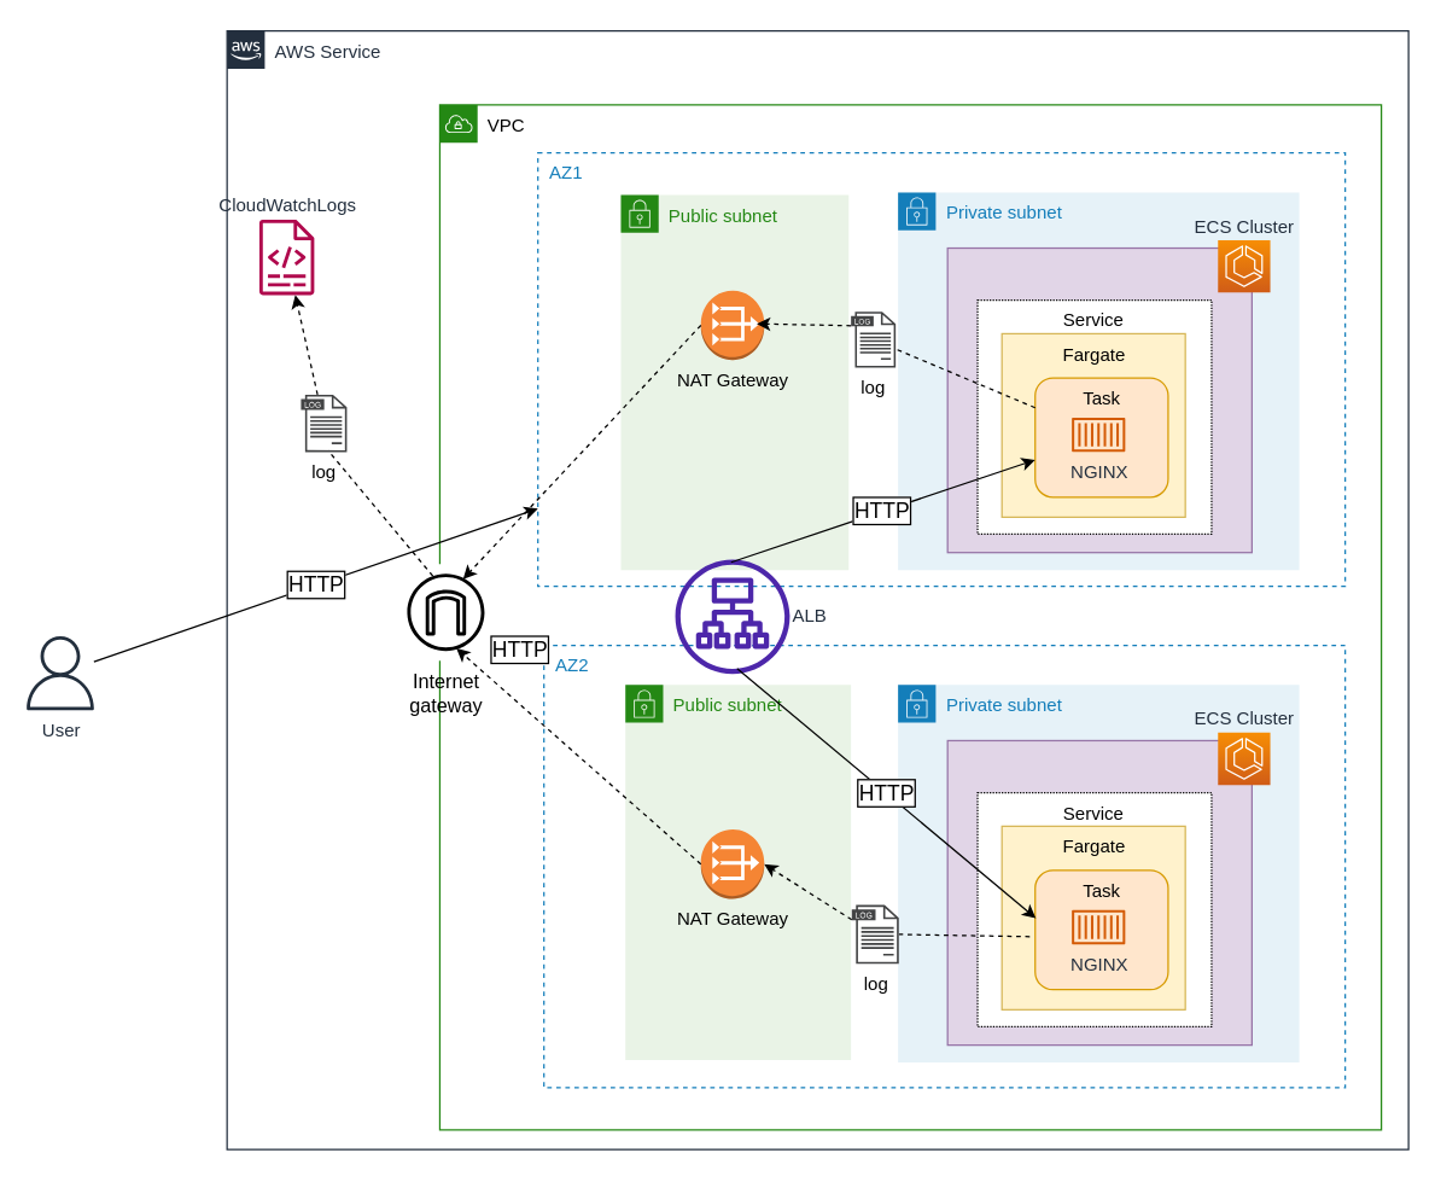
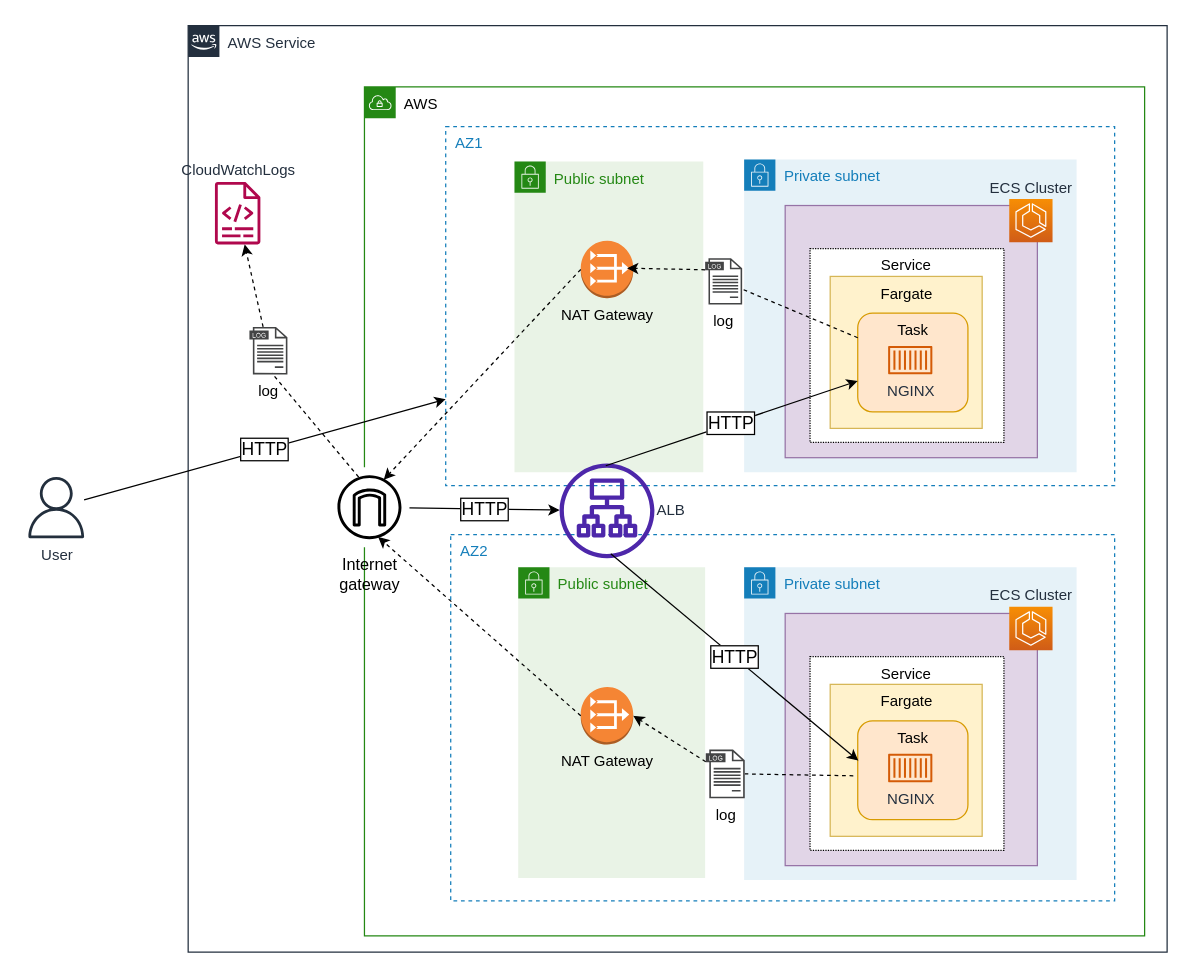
  <mxCell id="0" />
  <mxCell id="1" parent="0" />
  <mxCell id="2" value="  AZ1" style="fillColor=none;strokeColor=#147EBA;dashed=1;verticalAlign=top;fontStyle=0;fontColor=#147EBA;container=0;align=left;" parent="1" vertex="1"><mxGeometry x="356" y="100.72" width="535.03" height="287.28" as="geometry" /></mxCell>
  <mxCell id="3" value="Public subnet" style="points=[[0,0],[0.25,0],[0.5,0],[0.75,0],[1,0],[1,0.25],[1,0.5],[1,0.75],[1,1],[0.75,1],[0.5,1],[0.25,1],[0,1],[0,0.75],[0,0.5],[0,0.25]];outlineConnect=0;gradientColor=none;html=1;whiteSpace=wrap;fontSize=12;fontStyle=0;container=0;pointerEvents=0;collapsible=0;recursiveResize=0;shape=mxgraph.aws4.group;grIcon=mxgraph.aws4.group_security_group;grStroke=0;strokeColor=#248814;fillColor=#E9F3E6;verticalAlign=top;align=left;spacingLeft=30;fontColor=#248814;dashed=0;" parent="1" vertex="1"><mxGeometry x="411" y="128.68" width="151" height="248.44" as="geometry" /></mxCell>
  <mxCell id="4" value="Private subnet" style="points=[[0,0],[0.25,0],[0.5,0],[0.75,0],[1,0],[1,0.25],[1,0.5],[1,0.75],[1,1],[0.75,1],[0.5,1],[0.25,1],[0,1],[0,0.75],[0,0.5],[0,0.25]];outlineConnect=0;gradientColor=none;html=1;whiteSpace=wrap;fontSize=12;fontStyle=0;container=0;pointerEvents=0;collapsible=0;recursiveResize=0;shape=mxgraph.aws4.group;grIcon=mxgraph.aws4.group_security_group;grStroke=0;strokeColor=#147EBA;fillColor=#E6F2F8;verticalAlign=top;align=left;spacingLeft=30;fontColor=#147EBA;dashed=0;" parent="1" vertex="1"><mxGeometry x="594.693" y="453.28" width="265.919" height="250.119" as="geometry" /></mxCell>
  <mxCell id="5" value="" style="whiteSpace=wrap;html=1;aspect=fixed;fillColor=#e1d5e7;strokeColor=#9673a6;fillStyle=auto;rounded=0;container=0;" parent="1" vertex="1"><mxGeometry x="627.507" y="490.14" width="201.705" height="201.705" as="geometry" /></mxCell>
  <mxCell id="6" value="Service" style="whiteSpace=wrap;html=1;aspect=fixed;rounded=0;fillStyle=auto;verticalAlign=top;dashed=1;dashPattern=1 1;container=0;" parent="1" vertex="1"><mxGeometry x="647.397" y="524.595" width="155.077" height="155.077" as="geometry" /></mxCell>
  <mxCell id="7" value="Fargate" style="whiteSpace=wrap;html=1;aspect=fixed;fillColor=#fff2cc;strokeColor=#d6b656;fillStyle=auto;rounded=0;verticalAlign=top;container=0;" parent="1" vertex="1"><mxGeometry x="663.517" y="546.846" width="121.554" height="121.554" as="geometry" /></mxCell>
  <mxCell id="8" value="Task" style="rounded=1;whiteSpace=wrap;html=1;fillColor=#ffe6cc;strokeColor=#d79b00;verticalAlign=top;container=0;" parent="1" vertex="1"><mxGeometry x="685.547" y="576.143" width="88.132" height="78.985" as="geometry" /></mxCell>
  <mxCell id="9" value="NGINX" style="sketch=0;outlineConnect=0;fontColor=#232F3E;gradientColor=none;fillColor=#D45B07;strokeColor=none;dashed=0;verticalLabelPosition=bottom;verticalAlign=top;align=center;html=1;fontSize=12;fontStyle=0;aspect=fixed;pointerEvents=1;shape=mxgraph.aws4.container_1;container=0;" parent="1" vertex="1"><mxGeometry x="709.861" y="602.37" width="35.361" height="22.837" as="geometry" /></mxCell>
  <mxCell id="10" value="ECS Cluster" style="sketch=0;points=[[0,0,0],[0.25,0,0],[0.5,0,0],[0.75,0,0],[1,0,0],[0,1,0],[0.25,1,0],[0.5,1,0],[0.75,1,0],[1,1,0],[0,0.25,0],[0,0.5,0],[0,0.75,0],[1,0.25,0],[1,0.5,0],[1,0.75,0]];outlineConnect=0;fontColor=#232F3E;gradientColor=#F78E04;gradientDirection=north;fillColor=#D05C17;strokeColor=#ffffff;dashed=0;verticalLabelPosition=top;verticalAlign=bottom;align=center;html=1;fontSize=12;fontStyle=0;aspect=fixed;shape=mxgraph.aws4.resourceIcon;resIcon=mxgraph.aws4.ecs;labelPosition=center;container=0;" parent="1" vertex="1"><mxGeometry x="806.733" y="484.874" width="34.624" height="34.624" as="geometry" /></mxCell>
  <mxCell id="11" value="  AZ2" style="fillColor=none;strokeColor=#147EBA;dashed=1;verticalAlign=top;fontStyle=0;fontColor=#147EBA;container=0;align=left;" parent="1" vertex="1"><mxGeometry x="360" y="427" width="531.03" height="293.12" as="geometry" /></mxCell>
  <mxCell id="12" value="Private subnet" style="points=[[0,0],[0.25,0],[0.5,0],[0.75,0],[1,0],[1,0.25],[1,0.5],[1,0.75],[1,1],[0.75,1],[0.5,1],[0.25,1],[0,1],[0,0.75],[0,0.5],[0,0.25]];outlineConnect=0;gradientColor=none;html=1;whiteSpace=wrap;fontSize=12;fontStyle=0;container=0;pointerEvents=0;collapsible=0;recursiveResize=0;shape=mxgraph.aws4.group;grIcon=mxgraph.aws4.group_security_group;grStroke=0;strokeColor=#147EBA;fillColor=#E6F2F8;verticalAlign=top;align=left;spacingLeft=30;fontColor=#147EBA;dashed=0;" parent="1" vertex="1"><mxGeometry x="594.693" y="127" width="265.919" height="250.119" as="geometry" /></mxCell>
  <mxCell id="13" value="" style="whiteSpace=wrap;html=1;aspect=fixed;fillColor=#e1d5e7;strokeColor=#9673a6;fillStyle=auto;rounded=0;container=0;" parent="1" vertex="1"><mxGeometry x="627.507" y="163.86" width="201.705" height="201.705" as="geometry" /></mxCell>
  <mxCell id="14" value="Service" style="whiteSpace=wrap;html=1;aspect=fixed;rounded=0;fillStyle=auto;verticalAlign=top;dashed=1;dashPattern=1 1;container=0;" parent="1" vertex="1"><mxGeometry x="647.397" y="198.315" width="155.077" height="155.077" as="geometry" /></mxCell>
  <mxCell id="15" value="Fargate" style="whiteSpace=wrap;html=1;aspect=fixed;fillColor=#fff2cc;strokeColor=#d6b656;fillStyle=auto;rounded=0;verticalAlign=top;container=0;" parent="1" vertex="1"><mxGeometry x="663.517" y="220.566" width="121.554" height="121.554" as="geometry" /></mxCell>
  <mxCell id="16" value="Task" style="rounded=1;whiteSpace=wrap;html=1;fillColor=#ffe6cc;strokeColor=#d79b00;verticalAlign=top;container=0;" parent="1" vertex="1"><mxGeometry x="685.547" y="249.863" width="88.132" height="78.985" as="geometry" /></mxCell>
  <mxCell id="17" value="NGINX" style="sketch=0;outlineConnect=0;fontColor=#232F3E;gradientColor=none;fillColor=#D45B07;strokeColor=none;dashed=0;verticalLabelPosition=bottom;verticalAlign=top;align=center;html=1;fontSize=12;fontStyle=0;aspect=fixed;pointerEvents=1;shape=mxgraph.aws4.container_1;container=0;" parent="1" vertex="1"><mxGeometry x="709.861" y="276.09" width="35.361" height="22.837" as="geometry" /></mxCell>
  <mxCell id="18" value="ECS Cluster" style="sketch=0;points=[[0,0,0],[0.25,0,0],[0.5,0,0],[0.75,0,0],[1,0,0],[0,1,0],[0.25,1,0],[0.5,1,0],[0.75,1,0],[1,1,0],[0,0.25,0],[0,0.5,0],[0,0.75,0],[1,0.25,0],[1,0.5,0],[1,0.75,0]];outlineConnect=0;fontColor=#232F3E;gradientColor=#F78E04;gradientDirection=north;fillColor=#D05C17;strokeColor=#ffffff;dashed=0;verticalLabelPosition=top;verticalAlign=bottom;align=center;html=1;fontSize=12;fontStyle=0;aspect=fixed;shape=mxgraph.aws4.resourceIcon;resIcon=mxgraph.aws4.ecs;labelPosition=center;container=0;" parent="1" vertex="1"><mxGeometry x="806.733" y="158.594" width="34.624" height="34.624" as="geometry" /></mxCell>
  <mxCell id="19" value="Public subnet" style="points=[[0,0],[0.25,0],[0.5,0],[0.75,0],[1,0],[1,0.25],[1,0.5],[1,0.75],[1,1],[0.75,1],[0.5,1],[0.25,1],[0,1],[0,0.75],[0,0.5],[0,0.25]];outlineConnect=0;gradientColor=none;html=1;whiteSpace=wrap;fontSize=12;fontStyle=0;container=0;pointerEvents=0;collapsible=0;recursiveResize=0;shape=mxgraph.aws4.group;grIcon=mxgraph.aws4.group_security_group;grStroke=0;strokeColor=#248814;fillColor=#E9F3E6;verticalAlign=top;align=left;spacingLeft=30;fontColor=#248814;dashed=0;" parent="1" vertex="1"><mxGeometry x="414" y="453.28" width="149.5" height="248.44" as="geometry" /></mxCell>
- <mxCell id="20" value="User" style="sketch=0;outlineConnect=0;fontColor=#232F3E;gradientColor=none;fillColor=#232F3D;strokeColor=none;dashed=0;verticalLabelPosition=bottom;verticalAlign=top;align=center;html=1;fontSize=12;fontStyle=0;aspect=fixed;pointerEvents=1;shape=mxgraph.aws4.user;rounded=0;dashPattern=1 1;fillStyle=auto;" parent="1" vertex="1"><mxGeometry x="15" y="421" width="49" height="49" as="geometry" /></mxCell>
+ <mxCell id="20" value="User" style="sketch=0;outlineConnect=0;fontColor=#232F3E;gradientColor=none;fillColor=#232F3D;strokeColor=none;dashed=0;verticalLabelPosition=bottom;verticalAlign=top;align=center;html=1;fontSize=12;fontStyle=0;aspect=fixed;pointerEvents=1;shape=mxgraph.aws4.user;rounded=0;dashPattern=1 1;fillStyle=auto;" parent="1" vertex="1"><mxGeometry x="20" y="381" width="49" height="49" as="geometry" /></mxCell>
  <mxCell id="21" value="AWS Service" style="points=[[0,0],[0.25,0],[0.5,0],[0.75,0],[1,0],[1,0.25],[1,0.5],[1,0.75],[1,1],[0.75,1],[0.5,1],[0.25,1],[0,1],[0,0.75],[0,0.5],[0,0.25]];outlineConnect=0;gradientColor=none;html=1;whiteSpace=wrap;fontSize=12;fontStyle=0;container=1;pointerEvents=0;collapsible=0;recursiveResize=0;shape=mxgraph.aws4.group;grIcon=mxgraph.aws4.group_aws_cloud_alt;strokeColor=#232F3E;fillColor=none;verticalAlign=top;align=left;spacingLeft=30;fontColor=#232F3E;dashed=0;rounded=0;dashPattern=1 1;fillStyle=auto;" parent="1" vertex="1"><mxGeometry x="150" y="20" width="783" height="741" as="geometry" /></mxCell>
- <mxCell id="22" value="&lt;font style=&quot;&quot; color=&quot;#000000&quot;&gt;VPC&lt;/font&gt;" style="points=[[0,0],[0.25,0],[0.5,0],[0.75,0],[1,0],[1,0.25],[1,0.5],[1,0.75],[1,1],[0.75,1],[0.5,1],[0.25,1],[0,1],[0,0.75],[0,0.5],[0,0.25]];outlineConnect=0;gradientColor=none;html=1;whiteSpace=wrap;fontSize=12;fontStyle=0;container=1;pointerEvents=0;collapsible=0;recursiveResize=0;shape=mxgraph.aws4.group;grIcon=mxgraph.aws4.group_vpc;strokeColor=#248814;fillColor=none;verticalAlign=top;align=left;spacingLeft=30;fontColor=#AAB7B8;dashed=0;rounded=0;dashPattern=1 1;fillStyle=auto;" parent="21" vertex="1"><mxGeometry x="141" y="49" width="624" height="679" as="geometry" /></mxCell>
+ <mxCell id="22" value="&lt;font style=&quot;&quot; color=&quot;#000000&quot;&gt;AWS&lt;/font&gt;" style="points=[[0,0],[0.25,0],[0.5,0],[0.75,0],[1,0],[1,0.25],[1,0.5],[1,0.75],[1,1],[0.75,1],[0.5,1],[0.25,1],[0,1],[0,0.75],[0,0.5],[0,0.25]];outlineConnect=0;gradientColor=none;html=1;whiteSpace=wrap;fontSize=12;fontStyle=0;container=1;pointerEvents=0;collapsible=0;recursiveResize=0;shape=mxgraph.aws4.group;grIcon=mxgraph.aws4.group_vpc;strokeColor=#248814;fillColor=none;verticalAlign=top;align=left;spacingLeft=30;fontColor=#AAB7B8;dashed=0;rounded=0;dashPattern=1 1;fillStyle=auto;" parent="21" vertex="1"><mxGeometry x="141" y="49" width="624" height="679" as="geometry" /></mxCell>
  <mxCell id="23" value="ALB" style="sketch=0;outlineConnect=0;fontColor=#232F3E;gradientColor=none;fillColor=#4D27AA;strokeColor=none;dashed=0;verticalLabelPosition=middle;verticalAlign=middle;align=left;html=1;fontSize=12;fontStyle=0;aspect=fixed;pointerEvents=1;shape=mxgraph.aws4.application_load_balancer;rounded=0;dashPattern=1 1;fillStyle=auto;labelPosition=right;" parent="22" vertex="1"><mxGeometry x="156.06" y="301.12" width="75.88" height="75.88" as="geometry" /></mxCell>
  <mxCell id="24" value="Internet&#10;gateway" style="sketch=0;outlineConnect=0;dashed=0;verticalLabelPosition=bottom;verticalAlign=top;align=center;html=1;fontSize=13;fontStyle=0;aspect=fixed;shape=mxgraph.aws4.resourceIcon;resIcon=mxgraph.aws4.internet_gateway;rounded=0;dashPattern=1 1;fillStyle=auto;" parent="22" vertex="1"><mxGeometry x="-28" y="304.12" width="64" height="64" as="geometry" /></mxCell>
  <mxCell id="25" value="NAT Gateway" style="outlineConnect=0;dashed=0;verticalLabelPosition=bottom;verticalAlign=top;align=center;html=1;shape=mxgraph.aws3.vpc_nat_gateway;fillColor=#F58534;gradientColor=none;fontColor=#000000;container=0;" parent="22" vertex="1"><mxGeometry x="173" y="123" width="42" height="46" as="geometry" /></mxCell>
- <mxCell id="26" value="HTTP" style="endArrow=classic;html=1;fontColor=#000000;fontSize=14;labelBorderColor=default;" parent="22" source="24" target="11" edge="1"><mxGeometry relative="1" as="geometry"><mxPoint x="41.003" y="337.048" as="sourcePoint" /><mxPoint x="237.23" y="335.184" as="targetPoint" /></mxGeometry></mxCell>
+ <mxCell id="26" value="HTTP" style="endArrow=classic;html=1;fontColor=#000000;fontSize=14;labelBorderColor=default;" parent="22" source="24" target="23" edge="1"><mxGeometry relative="1" as="geometry"><mxPoint x="41.003" y="337.048" as="sourcePoint" /><mxPoint x="237.23" y="335.184" as="targetPoint" /></mxGeometry></mxCell>
  <mxCell id="27" value="HTTP" style="endArrow=classic;html=1;fontColor=#000000;fontSize=14;exitX=0.487;exitY=0.025;exitDx=0;exitDy=0;exitPerimeter=0;entryX=0.614;entryY=0.617;entryDx=0;entryDy=0;entryPerimeter=0;labelBorderColor=default;" parent="22" target="11" edge="1"><mxGeometry relative="1" as="geometry"><mxPoint x="197.004" y="373.418" as="sourcePoint" /><mxPoint x="398.537" y="305.587" as="targetPoint" /></mxGeometry></mxCell>
  <mxCell id="28" value="" style="endArrow=classic;html=1;fontColor=#000000;fontSize=14;exitX=0;exitY=0.5;exitDx=0;exitDy=0;dashed=1;exitPerimeter=0;" parent="22" source="25" edge="1"><mxGeometry relative="1" as="geometry"><mxPoint x="156" y="156" as="sourcePoint" /><mxPoint x="15.445" y="314.12" as="targetPoint" /></mxGeometry></mxCell>
  <mxCell id="29" value="NAT Gateway" style="outlineConnect=0;dashed=0;verticalLabelPosition=bottom;verticalAlign=top;align=center;html=1;shape=mxgraph.aws3.vpc_nat_gateway;fillColor=#F58534;gradientColor=none;fontColor=#000000;container=0;" vertex="1" parent="22"><mxGeometry x="173" y="480" width="42" height="46" as="geometry" /></mxCell>
  <mxCell id="30" value="" style="endArrow=classic;html=1;fontColor=#000000;fontSize=14;exitX=0;exitY=0.25;exitDx=0;exitDy=0;dashed=1;entryX=1;entryY=0.5;entryDx=0;entryDy=0;entryPerimeter=0;startArrow=none;" edge="1" parent="22" source="33" target="29"><mxGeometry relative="1" as="geometry"><mxPoint x="394.547" y="560.609" as="sourcePoint" /><mxPoint x="210" y="505" as="targetPoint" /></mxGeometry></mxCell>
  <mxCell id="31" value="" style="endArrow=classic;html=1;fontColor=#000000;fontSize=14;exitX=0;exitY=0.5;exitDx=0;exitDy=0;dashed=1;exitPerimeter=0;" edge="1" parent="22" source="29"><mxGeometry relative="1" as="geometry"><mxPoint x="148.997" y="496.609" as="sourcePoint" /><mxPoint x="11" y="360" as="targetPoint" /></mxGeometry></mxCell>
  <mxCell id="32" value="" style="endArrow=none;html=1;fontColor=#000000;fontSize=14;dashed=1;entryX=1;entryY=0.5;entryDx=0;entryDy=0;entryPerimeter=0;" edge="1" parent="22" target="33"><mxGeometry relative="1" as="geometry"><mxPoint x="391" y="551" as="sourcePoint" /><mxPoint x="748" y="669" as="targetPoint" /></mxGeometry></mxCell>
  <mxCell id="33" value="log" style="sketch=0;pointerEvents=1;shadow=0;dashed=0;html=1;strokeColor=none;fillColor=#434445;aspect=fixed;labelPosition=center;verticalLabelPosition=bottom;verticalAlign=top;align=center;outlineConnect=0;shape=mxgraph.vvd.log_files;" vertex="1" parent="22"><mxGeometry x="273" y="530" width="31.2" height="39" as="geometry" /></mxCell>
  <mxCell id="34" value="CloudWatchLogs" style="sketch=0;outlineConnect=0;fontColor=#232F3E;gradientColor=none;fillColor=#B0084D;strokeColor=none;dashed=0;verticalLabelPosition=top;verticalAlign=bottom;align=center;html=1;fontSize=12;fontStyle=0;aspect=fixed;pointerEvents=1;shape=mxgraph.aws4.logs;labelPosition=center;" vertex="1" parent="21"><mxGeometry x="6" y="125" width="67.18" height="49.96" as="geometry" /></mxCell>
  <mxCell id="35" value="" style="endArrow=classic;html=1;fontColor=#000000;fontSize=14;dashed=1;startArrow=none;" edge="1" parent="21" source="37" target="34"><mxGeometry relative="1" as="geometry"><mxPoint x="144.057" y="359.12" as="sourcePoint" /><mxPoint x="83.101" y="180.868" as="targetPoint" /></mxGeometry></mxCell>
  <mxCell id="36" value="" style="endArrow=none;html=1;fontColor=#000000;fontSize=14;dashed=1;entryX=0.592;entryY=0.974;entryDx=0;entryDy=0;entryPerimeter=0;" edge="1" parent="21" target="37"><mxGeometry relative="1" as="geometry"><mxPoint x="136.392" y="361.12" as="sourcePoint" /><mxPoint x="90.655" y="278" as="targetPoint" /></mxGeometry></mxCell>
  <mxCell id="37" value="log" style="sketch=0;pointerEvents=1;shadow=0;dashed=0;html=1;strokeColor=none;fillColor=#434445;aspect=fixed;labelPosition=center;verticalLabelPosition=bottom;verticalAlign=top;align=center;outlineConnect=0;shape=mxgraph.vvd.log_files;" vertex="1" parent="21"><mxGeometry x="49" y="241" width="30.4" height="38" as="geometry" /></mxCell>
  <mxCell id="38" value="HTTP" style="endArrow=classic;html=1;fontColor=#000000;fontSize=14;labelBorderColor=default;" parent="1" source="20" target="2" edge="1"><mxGeometry relative="1" as="geometry"><mxPoint x="124" y="389" as="sourcePoint" /><mxPoint x="284" y="389" as="targetPoint" /></mxGeometry></mxCell>
  <mxCell id="39" value="HTTP" style="endArrow=classic;html=1;fontColor=#000000;fontSize=14;exitX=0.487;exitY=0.025;exitDx=0;exitDy=0;exitPerimeter=0;labelBorderColor=default;" parent="1" source="23" target="16" edge="1"><mxGeometry relative="1" as="geometry"><mxPoint x="423.003" y="298.868" as="sourcePoint" /><mxPoint x="619.23" y="297.004" as="targetPoint" /></mxGeometry></mxCell>
  <mxCell id="40" value="" style="endArrow=classic;html=1;fontColor=#000000;fontSize=14;exitX=0;exitY=0.25;exitDx=0;exitDy=0;dashed=1;startArrow=none;" parent="1" source="42" edge="1"><mxGeometry relative="1" as="geometry"><mxPoint x="-56.266" y="176.828" as="sourcePoint" /><mxPoint x="501" y="214" as="targetPoint" /></mxGeometry></mxCell>
  <mxCell id="41" value="" style="endArrow=none;html=1;fontColor=#000000;fontSize=14;exitX=0;exitY=0.25;exitDx=0;exitDy=0;dashed=1;" edge="1" parent="1" source="16" target="42"><mxGeometry relative="1" as="geometry"><mxPoint x="685.547" y="269.609" as="sourcePoint" /><mxPoint x="501" y="214" as="targetPoint" /></mxGeometry></mxCell>
  <mxCell id="42" value="log" style="sketch=0;pointerEvents=1;shadow=0;dashed=0;html=1;strokeColor=none;fillColor=#434445;aspect=fixed;labelPosition=center;verticalLabelPosition=bottom;verticalAlign=top;align=center;outlineConnect=0;shape=mxgraph.vvd.log_files;" vertex="1" parent="1"><mxGeometry x="563.5" y="206" width="29.6" height="37" as="geometry" /></mxCell>
